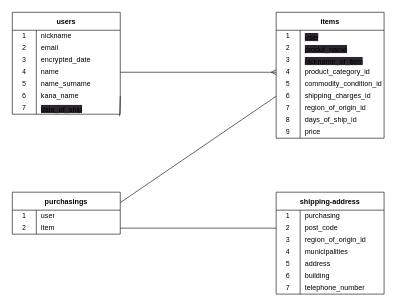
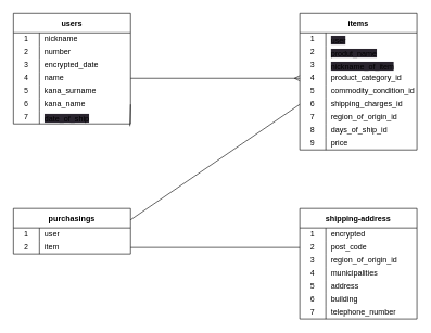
  <mxCell id="0" />
  <mxCell id="1" parent="0" />
  <mxCell id="2" value="users" style="shape=table;startSize=30;container=1;collapsible=0;childLayout=tableLayout;fixedRows=1;rowLines=0;fontStyle=1;" parent="1" vertex="1"><mxGeometry x="20" y="20" width="180" height="170" as="geometry" /></mxCell>
  <mxCell id="3" value="" style="shape=tableRow;horizontal=0;startSize=0;swimlaneHead=0;swimlaneBody=0;top=0;left=0;bottom=0;right=0;collapsible=0;dropTarget=0;fillColor=none;points=[[0,0.5],[1,0.5]];portConstraint=eastwest;" parent="2" vertex="1"><mxGeometry y="30" width="180" height="20" as="geometry" /></mxCell>
  <mxCell id="4" value="1" style="shape=partialRectangle;html=1;whiteSpace=wrap;connectable=0;fillColor=none;top=0;left=0;bottom=0;right=0;overflow=hidden;pointerEvents=1;" parent="3" vertex="1"><mxGeometry width="40" height="20" as="geometry"><mxRectangle width="40" height="20" as="alternateBounds" /></mxGeometry></mxCell>
  <mxCell id="5" value="nickname" style="shape=partialRectangle;html=1;whiteSpace=wrap;connectable=0;fillColor=none;top=0;left=0;bottom=0;right=0;align=left;spacingLeft=6;overflow=hidden;" parent="3" vertex="1"><mxGeometry x="40" width="140" height="20" as="geometry"><mxRectangle width="140" height="20" as="alternateBounds" /></mxGeometry></mxCell>
  <mxCell id="6" value="" style="shape=tableRow;horizontal=0;startSize=0;swimlaneHead=0;swimlaneBody=0;top=0;left=0;bottom=0;right=0;collapsible=0;dropTarget=0;fillColor=none;points=[[0,0.5],[1,0.5]];portConstraint=eastwest;" vertex="1" parent="2"><mxGeometry y="50" width="180" height="20" as="geometry" /></mxCell>
  <mxCell id="7" value="2" style="shape=partialRectangle;html=1;whiteSpace=wrap;connectable=0;fillColor=none;top=0;left=0;bottom=0;right=0;overflow=hidden;" vertex="1" parent="6"><mxGeometry width="40" height="20" as="geometry"><mxRectangle width="40" height="20" as="alternateBounds" /></mxGeometry></mxCell>
- <mxCell id="8" value="email" style="shape=partialRectangle;html=1;whiteSpace=wrap;connectable=0;fillColor=none;top=0;left=0;bottom=0;right=0;align=left;spacingLeft=6;overflow=hidden;" vertex="1" parent="6"><mxGeometry x="40" width="140" height="20" as="geometry"><mxRectangle width="140" height="20" as="alternateBounds" /></mxGeometry></mxCell>
+ <mxCell id="8" value="number" style="shape=partialRectangle;html=1;whiteSpace=wrap;connectable=0;fillColor=none;top=0;left=0;bottom=0;right=0;align=left;spacingLeft=6;overflow=hidden;" vertex="1" parent="6"><mxGeometry x="40" width="140" height="20" as="geometry"><mxRectangle width="140" height="20" as="alternateBounds" /></mxGeometry></mxCell>
  <mxCell id="9" value="" style="shape=tableRow;horizontal=0;startSize=0;swimlaneHead=0;swimlaneBody=0;top=0;left=0;bottom=0;right=0;collapsible=0;dropTarget=0;fillColor=none;points=[[0,0.5],[1,0.5]];portConstraint=eastwest;" parent="2" vertex="1"><mxGeometry y="70" width="180" height="20" as="geometry" /></mxCell>
  <mxCell id="10" value="3" style="shape=partialRectangle;html=1;whiteSpace=wrap;connectable=0;fillColor=none;top=0;left=0;bottom=0;right=0;overflow=hidden;" parent="9" vertex="1"><mxGeometry width="40" height="20" as="geometry"><mxRectangle width="40" height="20" as="alternateBounds" /></mxGeometry></mxCell>
  <mxCell id="11" value="encrypted_date" style="shape=partialRectangle;html=1;whiteSpace=wrap;connectable=0;fillColor=none;top=0;left=0;bottom=0;right=0;align=left;spacingLeft=6;overflow=hidden;" parent="9" vertex="1"><mxGeometry x="40" width="140" height="20" as="geometry"><mxRectangle width="140" height="20" as="alternateBounds" /></mxGeometry></mxCell>
  <mxCell id="12" value="" style="shape=tableRow;horizontal=0;startSize=0;swimlaneHead=0;swimlaneBody=0;top=0;left=0;bottom=0;right=0;collapsible=0;dropTarget=0;fillColor=none;points=[[0,0.5],[1,0.5]];portConstraint=eastwest;" parent="2" vertex="1"><mxGeometry y="90" width="180" height="20" as="geometry" /></mxCell>
  <mxCell id="13" value="4" style="shape=partialRectangle;html=1;whiteSpace=wrap;connectable=0;fillColor=none;top=0;left=0;bottom=0;right=0;overflow=hidden;pointerEvents=1;" parent="12" vertex="1"><mxGeometry width="40" height="20" as="geometry"><mxRectangle width="40" height="20" as="alternateBounds" /></mxGeometry></mxCell>
  <mxCell id="14" value="name" style="shape=partialRectangle;html=1;whiteSpace=wrap;connectable=0;fillColor=none;top=0;left=0;bottom=0;right=0;align=left;spacingLeft=6;overflow=hidden;" parent="12" vertex="1"><mxGeometry x="40" width="140" height="20" as="geometry"><mxRectangle width="140" height="20" as="alternateBounds" /></mxGeometry></mxCell>
  <mxCell id="15" value="" style="shape=tableRow;horizontal=0;startSize=0;swimlaneHead=0;swimlaneBody=0;top=0;left=0;bottom=0;right=0;collapsible=0;dropTarget=0;fillColor=none;points=[[0,0.5],[1,0.5]];portConstraint=eastwest;" parent="2" vertex="1"><mxGeometry y="110" width="180" height="20" as="geometry" /></mxCell>
  <mxCell id="16" value="5" style="shape=partialRectangle;html=1;whiteSpace=wrap;connectable=0;fillColor=none;top=0;left=0;bottom=0;right=0;overflow=hidden;" parent="15" vertex="1"><mxGeometry width="40" height="20" as="geometry"><mxRectangle width="40" height="20" as="alternateBounds" /></mxGeometry></mxCell>
- <mxCell id="17" value="name_surname" style="shape=partialRectangle;html=1;whiteSpace=wrap;connectable=0;fillColor=none;top=0;left=0;bottom=0;right=0;align=left;spacingLeft=6;overflow=hidden;" parent="15" vertex="1"><mxGeometry x="40" width="140" height="20" as="geometry"><mxRectangle width="140" height="20" as="alternateBounds" /></mxGeometry></mxCell>
+ <mxCell id="17" value="kana_surname" style="shape=partialRectangle;html=1;whiteSpace=wrap;connectable=0;fillColor=none;top=0;left=0;bottom=0;right=0;align=left;spacingLeft=6;overflow=hidden;" parent="15" vertex="1"><mxGeometry x="40" width="140" height="20" as="geometry"><mxRectangle width="140" height="20" as="alternateBounds" /></mxGeometry></mxCell>
  <mxCell id="18" style="edgeStyle=none;html=1;exitX=1;exitY=0.5;exitDx=0;exitDy=0;entryX=0.994;entryY=1.175;entryDx=0;entryDy=0;entryPerimeter=0;endArrow=none;endFill=0;" parent="2" source="19" target="22" edge="1"><mxGeometry relative="1" as="geometry" /></mxCell>
  <mxCell id="19" value="" style="shape=tableRow;horizontal=0;startSize=0;swimlaneHead=0;swimlaneBody=0;top=0;left=0;bottom=0;right=0;collapsible=0;dropTarget=0;fillColor=none;points=[[0,0.5],[1,0.5]];portConstraint=eastwest;" parent="2" vertex="1"><mxGeometry y="130" width="180" height="20" as="geometry" /></mxCell>
  <mxCell id="20" value="6" style="shape=partialRectangle;html=1;whiteSpace=wrap;connectable=0;fillColor=none;top=0;left=0;bottom=0;right=0;overflow=hidden;" parent="19" vertex="1"><mxGeometry width="40" height="20" as="geometry"><mxRectangle width="40" height="20" as="alternateBounds" /></mxGeometry></mxCell>
  <mxCell id="21" value="kana_name" style="shape=partialRectangle;html=1;whiteSpace=wrap;connectable=0;fillColor=none;top=0;left=0;bottom=0;right=0;align=left;spacingLeft=6;overflow=hidden;" parent="19" vertex="1"><mxGeometry x="40" width="140" height="20" as="geometry"><mxRectangle width="140" height="20" as="alternateBounds" /></mxGeometry></mxCell>
  <mxCell id="22" value="" style="shape=tableRow;horizontal=0;startSize=0;swimlaneHead=0;swimlaneBody=0;top=0;left=0;bottom=0;right=0;collapsible=0;dropTarget=0;fillColor=none;points=[[0,0.5],[1,0.5]];portConstraint=eastwest;" parent="2" vertex="1"><mxGeometry y="150" width="180" height="20" as="geometry" /></mxCell>
  <mxCell id="23" value="7" style="shape=partialRectangle;html=1;whiteSpace=wrap;connectable=0;fillColor=none;top=0;left=0;bottom=0;right=0;overflow=hidden;" parent="22" vertex="1"><mxGeometry width="40" height="20" as="geometry"><mxRectangle width="40" height="20" as="alternateBounds" /></mxGeometry></mxCell>
  <mxCell id="24" value="&lt;div style=&quot;line-height: 18px;&quot;&gt;&lt;span style=&quot;background-color: rgb(42, 37, 47);&quot;&gt;date_of_ship&lt;/span&gt;&lt;/div&gt;" style="shape=partialRectangle;html=1;whiteSpace=wrap;connectable=0;fillColor=none;top=0;left=0;bottom=0;right=0;align=left;spacingLeft=6;overflow=hidden;" parent="22" vertex="1"><mxGeometry x="40" width="140" height="20" as="geometry"><mxRectangle width="140" height="20" as="alternateBounds" /></mxGeometry></mxCell>
  <mxCell id="25" value="purchasings" style="shape=table;startSize=30;container=1;collapsible=0;childLayout=tableLayout;fixedRows=1;rowLines=0;fontStyle=1;" parent="1" vertex="1"><mxGeometry x="20" y="320" width="180" height="70" as="geometry" /></mxCell>
  <mxCell id="26" value="" style="shape=tableRow;horizontal=0;startSize=0;swimlaneHead=0;swimlaneBody=0;top=0;left=0;bottom=0;right=0;collapsible=0;dropTarget=0;fillColor=none;points=[[0,0.5],[1,0.5]];portConstraint=eastwest;" parent="25" vertex="1"><mxGeometry y="30" width="180" height="20" as="geometry" /></mxCell>
  <mxCell id="27" value="1" style="shape=partialRectangle;html=1;whiteSpace=wrap;connectable=0;fillColor=none;top=0;left=0;bottom=0;right=0;overflow=hidden;pointerEvents=1;" parent="26" vertex="1"><mxGeometry width="40" height="20" as="geometry"><mxRectangle width="40" height="20" as="alternateBounds" /></mxGeometry></mxCell>
  <mxCell id="28" value="user" style="shape=partialRectangle;html=1;whiteSpace=wrap;connectable=0;fillColor=none;top=0;left=0;bottom=0;right=0;align=left;spacingLeft=6;overflow=hidden;" parent="26" vertex="1"><mxGeometry x="40" width="140" height="20" as="geometry"><mxRectangle width="140" height="20" as="alternateBounds" /></mxGeometry></mxCell>
  <mxCell id="29" value="" style="shape=tableRow;horizontal=0;startSize=0;swimlaneHead=0;swimlaneBody=0;top=0;left=0;bottom=0;right=0;collapsible=0;dropTarget=0;fillColor=none;points=[[0,0.5],[1,0.5]];portConstraint=eastwest;" parent="25" vertex="1"><mxGeometry y="50" width="180" height="20" as="geometry" /></mxCell>
  <mxCell id="30" value="2" style="shape=partialRectangle;html=1;whiteSpace=wrap;connectable=0;fillColor=none;top=0;left=0;bottom=0;right=0;overflow=hidden;" parent="29" vertex="1"><mxGeometry width="40" height="20" as="geometry"><mxRectangle width="40" height="20" as="alternateBounds" /></mxGeometry></mxCell>
  <mxCell id="31" value="item" style="shape=partialRectangle;html=1;whiteSpace=wrap;connectable=0;fillColor=none;top=0;left=0;bottom=0;right=0;align=left;spacingLeft=6;overflow=hidden;" parent="29" vertex="1"><mxGeometry x="40" width="140" height="20" as="geometry"><mxRectangle width="140" height="20" as="alternateBounds" /></mxGeometry></mxCell>
  <mxCell id="32" value="shipping-address" style="shape=table;startSize=30;container=1;collapsible=0;childLayout=tableLayout;fixedRows=1;rowLines=0;fontStyle=1;" parent="1" vertex="1"><mxGeometry x="460" y="320" width="180" height="170" as="geometry" /></mxCell>
  <mxCell id="33" value="" style="shape=tableRow;horizontal=0;startSize=0;swimlaneHead=0;swimlaneBody=0;top=0;left=0;bottom=0;right=0;collapsible=0;dropTarget=0;fillColor=none;points=[[0,0.5],[1,0.5]];portConstraint=eastwest;" parent="32" vertex="1"><mxGeometry y="30" width="180" height="20" as="geometry" /></mxCell>
  <mxCell id="34" value="1" style="shape=partialRectangle;html=1;whiteSpace=wrap;connectable=0;fillColor=none;top=0;left=0;bottom=0;right=0;overflow=hidden;pointerEvents=1;" parent="33" vertex="1"><mxGeometry width="40" height="20" as="geometry"><mxRectangle width="40" height="20" as="alternateBounds" /></mxGeometry></mxCell>
- <mxCell id="35" value="purchasing" style="shape=partialRectangle;html=1;whiteSpace=wrap;connectable=0;fillColor=none;top=0;left=0;bottom=0;right=0;align=left;spacingLeft=6;overflow=hidden;" parent="33" vertex="1"><mxGeometry x="40" width="140" height="20" as="geometry"><mxRectangle width="140" height="20" as="alternateBounds" /></mxGeometry></mxCell>
+ <mxCell id="35" value="encrypted" style="shape=partialRectangle;html=1;whiteSpace=wrap;connectable=0;fillColor=none;top=0;left=0;bottom=0;right=0;align=left;spacingLeft=6;overflow=hidden;" parent="33" vertex="1"><mxGeometry x="40" width="140" height="20" as="geometry"><mxRectangle width="140" height="20" as="alternateBounds" /></mxGeometry></mxCell>
  <mxCell id="36" value="" style="shape=tableRow;horizontal=0;startSize=0;swimlaneHead=0;swimlaneBody=0;top=0;left=0;bottom=0;right=0;collapsible=0;dropTarget=0;fillColor=none;points=[[0,0.5],[1,0.5]];portConstraint=eastwest;" parent="32" vertex="1"><mxGeometry y="50" width="180" height="20" as="geometry" /></mxCell>
  <mxCell id="37" value="2" style="shape=partialRectangle;html=1;whiteSpace=wrap;connectable=0;fillColor=none;top=0;left=0;bottom=0;right=0;overflow=hidden;" parent="36" vertex="1"><mxGeometry width="40" height="20" as="geometry"><mxRectangle width="40" height="20" as="alternateBounds" /></mxGeometry></mxCell>
  <mxCell id="38" value="post_code" style="shape=partialRectangle;html=1;whiteSpace=wrap;connectable=0;fillColor=none;top=0;left=0;bottom=0;right=0;align=left;spacingLeft=6;overflow=hidden;" parent="36" vertex="1"><mxGeometry x="40" width="140" height="20" as="geometry"><mxRectangle width="140" height="20" as="alternateBounds" /></mxGeometry></mxCell>
  <mxCell id="39" value="" style="shape=tableRow;horizontal=0;startSize=0;swimlaneHead=0;swimlaneBody=0;top=0;left=0;bottom=0;right=0;collapsible=0;dropTarget=0;fillColor=none;points=[[0,0.5],[1,0.5]];portConstraint=eastwest;" parent="32" vertex="1"><mxGeometry y="70" width="180" height="20" as="geometry" /></mxCell>
  <mxCell id="40" value="3" style="shape=partialRectangle;html=1;whiteSpace=wrap;connectable=0;fillColor=none;top=0;left=0;bottom=0;right=0;overflow=hidden;pointerEvents=1;" parent="39" vertex="1"><mxGeometry width="40" height="20" as="geometry"><mxRectangle width="40" height="20" as="alternateBounds" /></mxGeometry></mxCell>
  <mxCell id="41" value="region_of_origin_id" style="shape=partialRectangle;html=1;whiteSpace=wrap;connectable=0;fillColor=none;top=0;left=0;bottom=0;right=0;align=left;spacingLeft=6;overflow=hidden;" parent="39" vertex="1"><mxGeometry x="40" width="140" height="20" as="geometry"><mxRectangle width="140" height="20" as="alternateBounds" /></mxGeometry></mxCell>
  <mxCell id="42" value="" style="shape=tableRow;horizontal=0;startSize=0;swimlaneHead=0;swimlaneBody=0;top=0;left=0;bottom=0;right=0;collapsible=0;dropTarget=0;fillColor=none;points=[[0,0.5],[1,0.5]];portConstraint=eastwest;" parent="32" vertex="1"><mxGeometry y="90" width="180" height="20" as="geometry" /></mxCell>
  <mxCell id="43" value="4" style="shape=partialRectangle;html=1;whiteSpace=wrap;connectable=0;fillColor=none;top=0;left=0;bottom=0;right=0;overflow=hidden;" parent="42" vertex="1"><mxGeometry width="40" height="20" as="geometry"><mxRectangle width="40" height="20" as="alternateBounds" /></mxGeometry></mxCell>
  <mxCell id="44" value="municipalities" style="shape=partialRectangle;html=1;whiteSpace=wrap;connectable=0;fillColor=none;top=0;left=0;bottom=0;right=0;align=left;spacingLeft=6;overflow=hidden;" parent="42" vertex="1"><mxGeometry x="40" width="140" height="20" as="geometry"><mxRectangle width="140" height="20" as="alternateBounds" /></mxGeometry></mxCell>
  <mxCell id="45" value="" style="shape=tableRow;horizontal=0;startSize=0;swimlaneHead=0;swimlaneBody=0;top=0;left=0;bottom=0;right=0;collapsible=0;dropTarget=0;fillColor=none;points=[[0,0.5],[1,0.5]];portConstraint=eastwest;" parent="32" vertex="1"><mxGeometry y="110" width="180" height="20" as="geometry" /></mxCell>
  <mxCell id="46" value="5" style="shape=partialRectangle;html=1;whiteSpace=wrap;connectable=0;fillColor=none;top=0;left=0;bottom=0;right=0;overflow=hidden;" parent="45" vertex="1"><mxGeometry width="40" height="20" as="geometry"><mxRectangle width="40" height="20" as="alternateBounds" /></mxGeometry></mxCell>
  <mxCell id="47" value="address" style="shape=partialRectangle;html=1;whiteSpace=wrap;connectable=0;fillColor=none;top=0;left=0;bottom=0;right=0;align=left;spacingLeft=6;overflow=hidden;" parent="45" vertex="1"><mxGeometry x="40" width="140" height="20" as="geometry"><mxRectangle width="140" height="20" as="alternateBounds" /></mxGeometry></mxCell>
  <mxCell id="48" value="" style="shape=tableRow;horizontal=0;startSize=0;swimlaneHead=0;swimlaneBody=0;top=0;left=0;bottom=0;right=0;collapsible=0;dropTarget=0;fillColor=none;points=[[0,0.5],[1,0.5]];portConstraint=eastwest;" parent="32" vertex="1"><mxGeometry y="130" width="180" height="20" as="geometry" /></mxCell>
  <mxCell id="49" value="6" style="shape=partialRectangle;html=1;whiteSpace=wrap;connectable=0;fillColor=none;top=0;left=0;bottom=0;right=0;overflow=hidden;" parent="48" vertex="1"><mxGeometry width="40" height="20" as="geometry"><mxRectangle width="40" height="20" as="alternateBounds" /></mxGeometry></mxCell>
  <mxCell id="50" value="building" style="shape=partialRectangle;html=1;whiteSpace=wrap;connectable=0;fillColor=none;top=0;left=0;bottom=0;right=0;align=left;spacingLeft=6;overflow=hidden;" parent="48" vertex="1"><mxGeometry x="40" width="140" height="20" as="geometry"><mxRectangle width="140" height="20" as="alternateBounds" /></mxGeometry></mxCell>
  <mxCell id="51" value="" style="shape=tableRow;horizontal=0;startSize=0;swimlaneHead=0;swimlaneBody=0;top=0;left=0;bottom=0;right=0;collapsible=0;dropTarget=0;fillColor=none;points=[[0,0.5],[1,0.5]];portConstraint=eastwest;" vertex="1" parent="32"><mxGeometry y="150" width="180" height="20" as="geometry" /></mxCell>
  <mxCell id="52" value="7" style="shape=partialRectangle;html=1;whiteSpace=wrap;connectable=0;fillColor=none;top=0;left=0;bottom=0;right=0;overflow=hidden;" vertex="1" parent="51"><mxGeometry width="40" height="20" as="geometry"><mxRectangle width="40" height="20" as="alternateBounds" /></mxGeometry></mxCell>
  <mxCell id="53" value="telephone_number" style="shape=partialRectangle;html=1;whiteSpace=wrap;connectable=0;fillColor=none;top=0;left=0;bottom=0;right=0;align=left;spacingLeft=6;overflow=hidden;" vertex="1" parent="51"><mxGeometry x="40" width="140" height="20" as="geometry"><mxRectangle width="140" height="20" as="alternateBounds" /></mxGeometry></mxCell>
  <mxCell id="54" style="edgeStyle=none;html=1;exitX=1;exitY=0.5;exitDx=0;exitDy=0;entryX=0;entryY=0.5;entryDx=0;entryDy=0;endArrow=none;endFill=0;" parent="1" source="29" target="36" edge="1"><mxGeometry relative="1" as="geometry" /></mxCell>
  <mxCell id="55" value="items" style="shape=table;startSize=30;container=1;collapsible=0;childLayout=tableLayout;fixedRows=1;rowLines=0;fontStyle=1;" vertex="1" parent="1"><mxGeometry x="460" y="20" width="180" height="210" as="geometry" /></mxCell>
  <mxCell id="56" value="" style="shape=tableRow;horizontal=0;startSize=0;swimlaneHead=0;swimlaneBody=0;top=0;left=0;bottom=0;right=0;collapsible=0;dropTarget=0;fillColor=none;points=[[0,0.5],[1,0.5]];portConstraint=eastwest;" vertex="1" parent="55"><mxGeometry y="30" width="180" height="20" as="geometry" /></mxCell>
  <mxCell id="57" value="1" style="shape=partialRectangle;html=1;whiteSpace=wrap;connectable=0;fillColor=none;top=0;left=0;bottom=0;right=0;overflow=hidden;pointerEvents=1;" vertex="1" parent="56"><mxGeometry width="40" height="20" as="geometry"><mxRectangle width="40" height="20" as="alternateBounds" /></mxGeometry></mxCell>
  <mxCell id="58" value="&lt;div style=&quot;line-height: 18px;&quot;&gt;&lt;span style=&quot;background-color: rgb(42, 37, 47);&quot;&gt;user&lt;/span&gt;&lt;/div&gt;" style="shape=partialRectangle;html=1;whiteSpace=wrap;connectable=0;fillColor=none;top=0;left=0;bottom=0;right=0;align=left;spacingLeft=6;overflow=hidden;" vertex="1" parent="56"><mxGeometry x="40" width="140" height="20" as="geometry"><mxRectangle width="140" height="20" as="alternateBounds" /></mxGeometry></mxCell>
  <mxCell id="59" value="" style="shape=tableRow;horizontal=0;startSize=0;swimlaneHead=0;swimlaneBody=0;top=0;left=0;bottom=0;right=0;collapsible=0;dropTarget=0;fillColor=none;points=[[0,0.5],[1,0.5]];portConstraint=eastwest;" vertex="1" parent="55"><mxGeometry y="50" width="180" height="20" as="geometry" /></mxCell>
  <mxCell id="60" value="2" style="shape=partialRectangle;html=1;whiteSpace=wrap;connectable=0;fillColor=none;top=0;left=0;bottom=0;right=0;overflow=hidden;pointerEvents=1;" vertex="1" parent="59"><mxGeometry width="40" height="20" as="geometry"><mxRectangle width="40" height="20" as="alternateBounds" /></mxGeometry></mxCell>
  <mxCell id="61" value="&lt;div style=&quot;line-height: 18px;&quot;&gt;&lt;span style=&quot;background-color: rgb(42, 37, 47);&quot;&gt;produt_name&lt;/span&gt;&lt;/div&gt;" style="shape=partialRectangle;html=1;whiteSpace=wrap;connectable=0;fillColor=none;top=0;left=0;bottom=0;right=0;align=left;spacingLeft=6;overflow=hidden;" vertex="1" parent="59"><mxGeometry x="40" width="140" height="20" as="geometry"><mxRectangle width="140" height="20" as="alternateBounds" /></mxGeometry></mxCell>
  <mxCell id="62" value="" style="shape=tableRow;horizontal=0;startSize=0;swimlaneHead=0;swimlaneBody=0;top=0;left=0;bottom=0;right=0;collapsible=0;dropTarget=0;fillColor=none;points=[[0,0.5],[1,0.5]];portConstraint=eastwest;" vertex="1" parent="55"><mxGeometry y="70" width="180" height="20" as="geometry" /></mxCell>
  <mxCell id="63" value="3" style="shape=partialRectangle;html=1;whiteSpace=wrap;connectable=0;fillColor=none;top=0;left=0;bottom=0;right=0;overflow=hidden;" vertex="1" parent="62"><mxGeometry width="40" height="20" as="geometry"><mxRectangle width="40" height="20" as="alternateBounds" /></mxGeometry></mxCell>
  <mxCell id="64" value="&lt;div style=&quot;line-height: 18px;&quot;&gt;&lt;span style=&quot;background-color: rgb(42, 37, 47);&quot;&gt;nickname_of_item&lt;/span&gt;&lt;/div&gt;" style="shape=partialRectangle;html=1;whiteSpace=wrap;connectable=0;fillColor=none;top=0;left=0;bottom=0;right=0;align=left;spacingLeft=6;overflow=hidden;" vertex="1" parent="62"><mxGeometry x="40" width="140" height="20" as="geometry"><mxRectangle width="140" height="20" as="alternateBounds" /></mxGeometry></mxCell>
  <mxCell id="65" value="" style="shape=tableRow;horizontal=0;startSize=0;swimlaneHead=0;swimlaneBody=0;top=0;left=0;bottom=0;right=0;collapsible=0;dropTarget=0;fillColor=none;points=[[0,0.5],[1,0.5]];portConstraint=eastwest;" vertex="1" parent="55"><mxGeometry y="90" width="180" height="20" as="geometry" /></mxCell>
  <mxCell id="66" value="4" style="shape=partialRectangle;html=1;whiteSpace=wrap;connectable=0;fillColor=none;top=0;left=0;bottom=0;right=0;overflow=hidden;" vertex="1" parent="65"><mxGeometry width="40" height="20" as="geometry"><mxRectangle width="40" height="20" as="alternateBounds" /></mxGeometry></mxCell>
  <mxCell id="67" value="product_category_id" style="shape=partialRectangle;html=1;whiteSpace=wrap;connectable=0;fillColor=none;top=0;left=0;bottom=0;right=0;align=left;spacingLeft=6;overflow=hidden;" vertex="1" parent="65"><mxGeometry x="40" width="140" height="20" as="geometry"><mxRectangle width="140" height="20" as="alternateBounds" /></mxGeometry></mxCell>
  <mxCell id="68" value="" style="shape=tableRow;horizontal=0;startSize=0;swimlaneHead=0;swimlaneBody=0;top=0;left=0;bottom=0;right=0;collapsible=0;dropTarget=0;fillColor=none;points=[[0,0.5],[1,0.5]];portConstraint=eastwest;" vertex="1" parent="55"><mxGeometry y="110" width="180" height="20" as="geometry" /></mxCell>
  <mxCell id="69" value="5" style="shape=partialRectangle;html=1;whiteSpace=wrap;connectable=0;fillColor=none;top=0;left=0;bottom=0;right=0;overflow=hidden;" vertex="1" parent="68"><mxGeometry width="40" height="20" as="geometry"><mxRectangle width="40" height="20" as="alternateBounds" /></mxGeometry></mxCell>
  <mxCell id="70" value="commodity_condition_id" style="shape=partialRectangle;html=1;whiteSpace=wrap;connectable=0;fillColor=none;top=0;left=0;bottom=0;right=0;align=left;spacingLeft=6;overflow=hidden;" vertex="1" parent="68"><mxGeometry x="40" width="140" height="20" as="geometry"><mxRectangle width="140" height="20" as="alternateBounds" /></mxGeometry></mxCell>
  <mxCell id="71" value="" style="shape=tableRow;horizontal=0;startSize=0;swimlaneHead=0;swimlaneBody=0;top=0;left=0;bottom=0;right=0;collapsible=0;dropTarget=0;fillColor=none;points=[[0,0.5],[1,0.5]];portConstraint=eastwest;" vertex="1" parent="55"><mxGeometry y="130" width="180" height="20" as="geometry" /></mxCell>
  <mxCell id="72" value="6" style="shape=partialRectangle;html=1;whiteSpace=wrap;connectable=0;fillColor=none;top=0;left=0;bottom=0;right=0;overflow=hidden;pointerEvents=1;" vertex="1" parent="71"><mxGeometry width="40" height="20" as="geometry"><mxRectangle width="40" height="20" as="alternateBounds" /></mxGeometry></mxCell>
  <mxCell id="73" value="shipping_charges_id" style="shape=partialRectangle;html=1;whiteSpace=wrap;connectable=0;fillColor=none;top=0;left=0;bottom=0;right=0;align=left;spacingLeft=6;overflow=hidden;" vertex="1" parent="71"><mxGeometry x="40" width="140" height="20" as="geometry"><mxRectangle width="140" height="20" as="alternateBounds" /></mxGeometry></mxCell>
  <mxCell id="74" value="" style="shape=tableRow;horizontal=0;startSize=0;swimlaneHead=0;swimlaneBody=0;top=0;left=0;bottom=0;right=0;collapsible=0;dropTarget=0;fillColor=none;points=[[0,0.5],[1,0.5]];portConstraint=eastwest;" vertex="1" parent="55"><mxGeometry y="150" width="180" height="20" as="geometry" /></mxCell>
  <mxCell id="75" value="7" style="shape=partialRectangle;html=1;whiteSpace=wrap;connectable=0;fillColor=none;top=0;left=0;bottom=0;right=0;overflow=hidden;" vertex="1" parent="74"><mxGeometry width="40" height="20" as="geometry"><mxRectangle width="40" height="20" as="alternateBounds" /></mxGeometry></mxCell>
  <mxCell id="76" value="region_of_origin_id" style="shape=partialRectangle;html=1;whiteSpace=wrap;connectable=0;fillColor=none;top=0;left=0;bottom=0;right=0;align=left;spacingLeft=6;overflow=hidden;" vertex="1" parent="74"><mxGeometry x="40" width="140" height="20" as="geometry"><mxRectangle width="140" height="20" as="alternateBounds" /></mxGeometry></mxCell>
  <mxCell id="77" value="" style="shape=tableRow;horizontal=0;startSize=0;swimlaneHead=0;swimlaneBody=0;top=0;left=0;bottom=0;right=0;collapsible=0;dropTarget=0;fillColor=none;points=[[0,0.5],[1,0.5]];portConstraint=eastwest;" vertex="1" parent="55"><mxGeometry y="170" width="180" height="20" as="geometry" /></mxCell>
  <mxCell id="78" value="8" style="shape=partialRectangle;html=1;whiteSpace=wrap;connectable=0;fillColor=none;top=0;left=0;bottom=0;right=0;overflow=hidden;" vertex="1" parent="77"><mxGeometry width="40" height="20" as="geometry"><mxRectangle width="40" height="20" as="alternateBounds" /></mxGeometry></mxCell>
  <mxCell id="79" value="days_of_ship_id" style="shape=partialRectangle;html=1;whiteSpace=wrap;connectable=0;fillColor=none;top=0;left=0;bottom=0;right=0;align=left;spacingLeft=6;overflow=hidden;" vertex="1" parent="77"><mxGeometry x="40" width="140" height="20" as="geometry"><mxRectangle width="140" height="20" as="alternateBounds" /></mxGeometry></mxCell>
  <mxCell id="80" value="" style="shape=tableRow;horizontal=0;startSize=0;swimlaneHead=0;swimlaneBody=0;top=0;left=0;bottom=0;right=0;collapsible=0;dropTarget=0;fillColor=none;points=[[0,0.5],[1,0.5]];portConstraint=eastwest;" vertex="1" parent="55"><mxGeometry y="190" width="180" height="20" as="geometry" /></mxCell>
  <mxCell id="81" value="9" style="shape=partialRectangle;html=1;whiteSpace=wrap;connectable=0;fillColor=none;top=0;left=0;bottom=0;right=0;overflow=hidden;" vertex="1" parent="80"><mxGeometry width="40" height="20" as="geometry"><mxRectangle width="40" height="20" as="alternateBounds" /></mxGeometry></mxCell>
  <mxCell id="82" value="price" style="shape=partialRectangle;html=1;whiteSpace=wrap;connectable=0;fillColor=none;top=0;left=0;bottom=0;right=0;align=left;spacingLeft=6;overflow=hidden;" vertex="1" parent="80"><mxGeometry x="40" width="140" height="20" as="geometry"><mxRectangle width="140" height="20" as="alternateBounds" /></mxGeometry></mxCell>
  <mxCell id="83" style="edgeStyle=none;html=1;exitX=1;exitY=0.5;exitDx=0;exitDy=0;entryX=0;entryY=0.5;entryDx=0;entryDy=0;endArrow=ERmany;endFill=0;" edge="1" parent="1" source="12" target="65"><mxGeometry relative="1" as="geometry" /></mxCell>
  <mxCell id="84" style="edgeStyle=none;html=1;exitX=0;exitY=0.5;exitDx=0;exitDy=0;entryX=1;entryY=0.25;entryDx=0;entryDy=0;endArrow=none;endFill=0;" edge="1" parent="1" source="71" target="25"><mxGeometry relative="1" as="geometry" /></mxCell>
